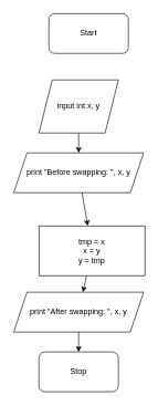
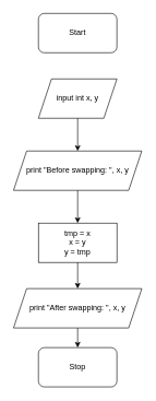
  <mxCell id="0" />
  <mxCell id="1" parent="0" />
- <mxCell id="2" value="Start" style="rounded=1;whiteSpace=wrap;html=1;" vertex="1" parent="1"><mxGeometry x="73" y="20" width="120" height="60" as="geometry" /></mxCell>
- <mxCell id="3" value="input int x, y" style="shape=parallelogram;perimeter=parallelogramPerimeter;whiteSpace=wrap;html=1;fixedSize=1;" vertex="1" parent="1"><mxGeometry x="58" y="120" width="120" height="80" as="geometry" /></mxCell>
+ <mxCell id="2" value="Start" style="rounded=1;whiteSpace=wrap;html=1;" vertex="1" parent="1"><mxGeometry x="58" y="20" width="120" height="60" as="geometry" /></mxCell>
+ <mxCell id="3" value="input int x, y" style="shape=parallelogram;perimeter=parallelogramPerimeter;whiteSpace=wrap;html=1;fixedSize=1;" vertex="1" parent="1"><mxGeometry x="58" y="120" width="120" height="60" as="geometry" /></mxCell>
  <mxCell id="4" value="print &quot;Before swapping: &quot;, x, y" style="shape=parallelogram;perimeter=parallelogramPerimeter;whiteSpace=wrap;html=1;fixedSize=1;" vertex="1" parent="1"><mxGeometry x="20" y="230" width="196" height="60" as="geometry" /></mxCell>
- <mxCell id="5" value="tmp = x&lt;br&gt;x = y&lt;br&gt;y = tmp" style="rounded=0;whiteSpace=wrap;html=1;" vertex="1" parent="1"><mxGeometry x="58" y="340" width="160" height="75" as="geometry" /></mxCell>
+ <mxCell id="5" value="tmp = x&lt;br&gt;x = y&lt;br&gt;y = tmp" style="rounded=0;whiteSpace=wrap;html=1;" vertex="1" parent="1"><mxGeometry x="58" y="340" width="120" height="60" as="geometry" /></mxCell>
  <mxCell id="6" value="print &quot;After swapping: &quot;, x, y" style="shape=parallelogram;perimeter=parallelogramPerimeter;whiteSpace=wrap;html=1;fixedSize=1;" vertex="1" parent="1"><mxGeometry x="20" y="440" width="196" height="60" as="geometry" /></mxCell>
  <mxCell id="7" value="Stop" style="rounded=1;whiteSpace=wrap;html=1;" vertex="1" parent="1"><mxGeometry x="58" y="530" width="120" height="60" as="geometry" /></mxCell>
  <mxCell id="8" value="" style="endArrow=classic;html=1;rounded=0;" edge="1" parent="1" source="3" target="4"><mxGeometry width="50" height="50" relative="1" as="geometry"><mxPoint x="64" y="310" as="sourcePoint" /><mxPoint x="114" y="260" as="targetPoint" /></mxGeometry></mxCell>
  <mxCell id="9" value="" style="endArrow=classic;html=1;rounded=0;" edge="1" parent="1" source="4" target="5"><mxGeometry width="50" height="50" relative="1" as="geometry"><mxPoint x="64" y="310" as="sourcePoint" /><mxPoint x="114" y="260" as="targetPoint" /></mxGeometry></mxCell>
  <mxCell id="10" value="" style="endArrow=classic;html=1;rounded=0;" edge="1" parent="1" source="5" target="6"><mxGeometry width="50" height="50" relative="1" as="geometry"><mxPoint x="64" y="310" as="sourcePoint" /><mxPoint x="114" y="260" as="targetPoint" /></mxGeometry></mxCell>
  <mxCell id="11" value="" style="endArrow=classic;html=1;rounded=0;" edge="1" parent="1" source="6" target="7"><mxGeometry width="50" height="50" relative="1" as="geometry"><mxPoint x="64" y="310" as="sourcePoint" /><mxPoint x="114" y="260" as="targetPoint" /></mxGeometry></mxCell>
